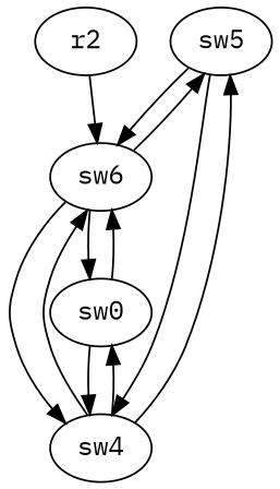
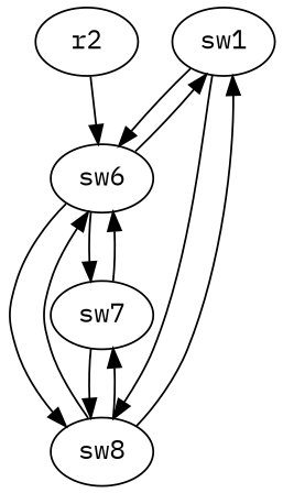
  digraph {
    fontname="IBM Plex Mono"
    node [fontname="IBM Plex Mono"]
    edge [fontname="IBM Plex Mono" interfaces="['Et0/1', 'Et0/1']" w=1]
-   sw5
+   sw5 [label=sw1]
    sw6
-   sw4
-   sw7 [label=sw0]
+   sw4 [label=sw8]
+   sw7
    r2 [cap=R]
    sw5 -> sw6
    sw5 -> sw4 [interfaces="['Et0/0', 'Et0/1']"]
    sw6 -> sw5
    sw6 -> sw4 [interfaces="['Et0/0', 'Et0/2']"]
    sw6 -> sw7 [interfaces="['Et0/2', 'Et0/2']"]
    sw4 -> sw5 [interfaces="['Et0/1', 'Et0/0']"]
    sw4 -> sw6 [interfaces="['Et0/2', 'Et0/0']"]
    sw4 -> sw7 [interfaces="['Et0/3', 'Et0/0']"]
    sw7 -> sw6 [interfaces="['Et0/2', 'Et0/2']"]
    sw7 -> sw4 [interfaces="['Et0/0', 'Et0/3']"]
    r2 -> sw6 [interfaces="['Et0/3', 'Et0/0']"]
  }
